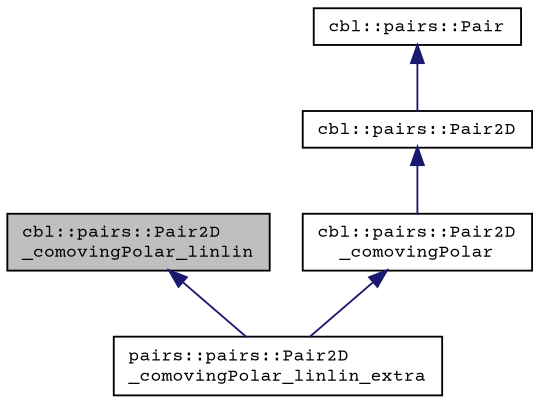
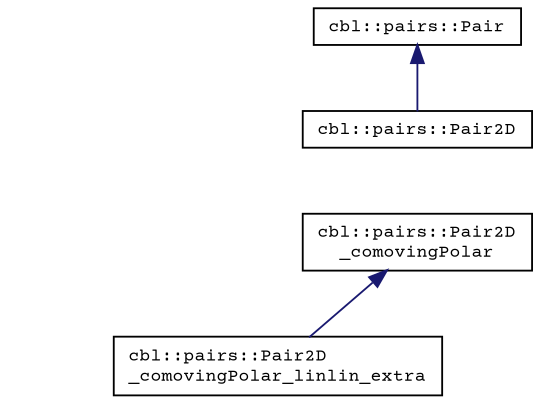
  digraph {
    fontname="Courier Prime"
    node [color=black fillcolor=white fontname="Courier Prime" fontsize=10 shape=record style=filled]
    edge [color=midnightblue dir=back fontname="Courier Prime" fontsize=10 labelfontname=Helvetica labelfontsize=10 style=solid]
-   n1 [fillcolor=grey75 fontcolor=black height=0.2 label="cbl::pairs::Pair2D\l_comovingPolar_linlin" width=0.4]
-   n2 [height=0.2 label="pairs::pairs::Pair2D\l_comovingPolar_linlin_extra" width=0.4]
+   n2 [height=0.2 label="cbl::pairs::Pair2D\l_comovingPolar_linlin_extra" width=0.4]
    n3 [height=0.2 label="cbl::pairs::Pair2D\l_comovingPolar" width=0.4]
    n4 [height=0.2 label="cbl::pairs::Pair2D" width=0.4]
    n5 [height=0.2 label="cbl::pairs::Pair" width=0.4]
-   n1 -> n2
    n3 -> n2
-   n4 -> n3
    n5 -> n4
  }
